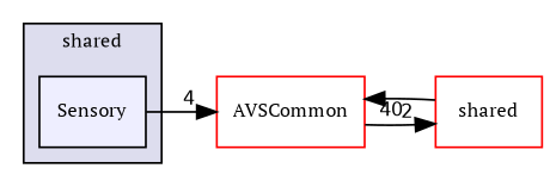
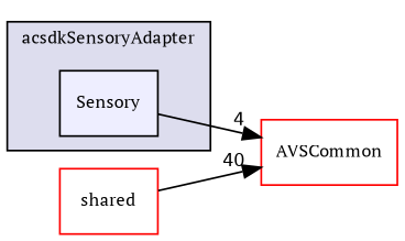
  digraph {
    compound=true
    fontname="PT Serif"
    rankdir=LR
    node [fillcolor=white fontname="PT Serif" fontsize=10 shape=box style=filled color=red]
    edge [fontname="PT Serif" labeldistance=1.5 labelfontname=Helvetica labelfontsize=10]
    n1 [fillcolor="#eeeeff" label=Sensory pencolor=black color=""]
    n2 [label=AVSCommon]
    n3 [label=shared]
    subgraph cluster_1 {
      bgcolor="#ddddee"
      fontsize=10
-     label=shared
+     label=acsdkSensoryAdapter
      pencolor=black
      n1
    }
    n1 -> n2 [headlabel=4]
-   n2 -> n3 [headlabel=2]
    n3 -> n2 [headlabel=40]
  }
